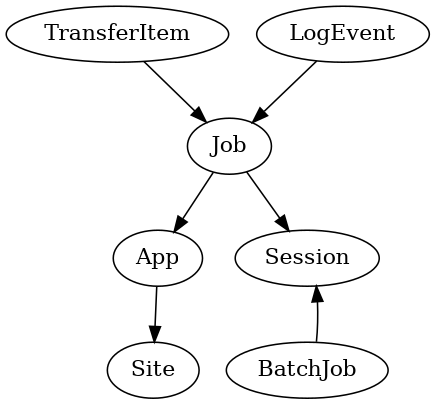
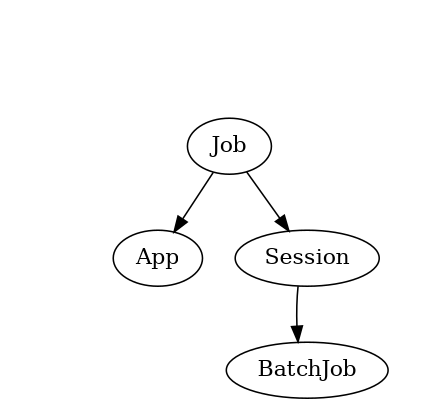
  digraph {
    App
-   Site
    Job
    Session
    BatchJob
-   TransferItem
-   LogEvent
-   App -> Site
    Job -> App
    Job -> Session
-   BatchJob -> Session
-   TransferItem -> Job
-   LogEvent -> Job
+   Session -> BatchJob
  }
